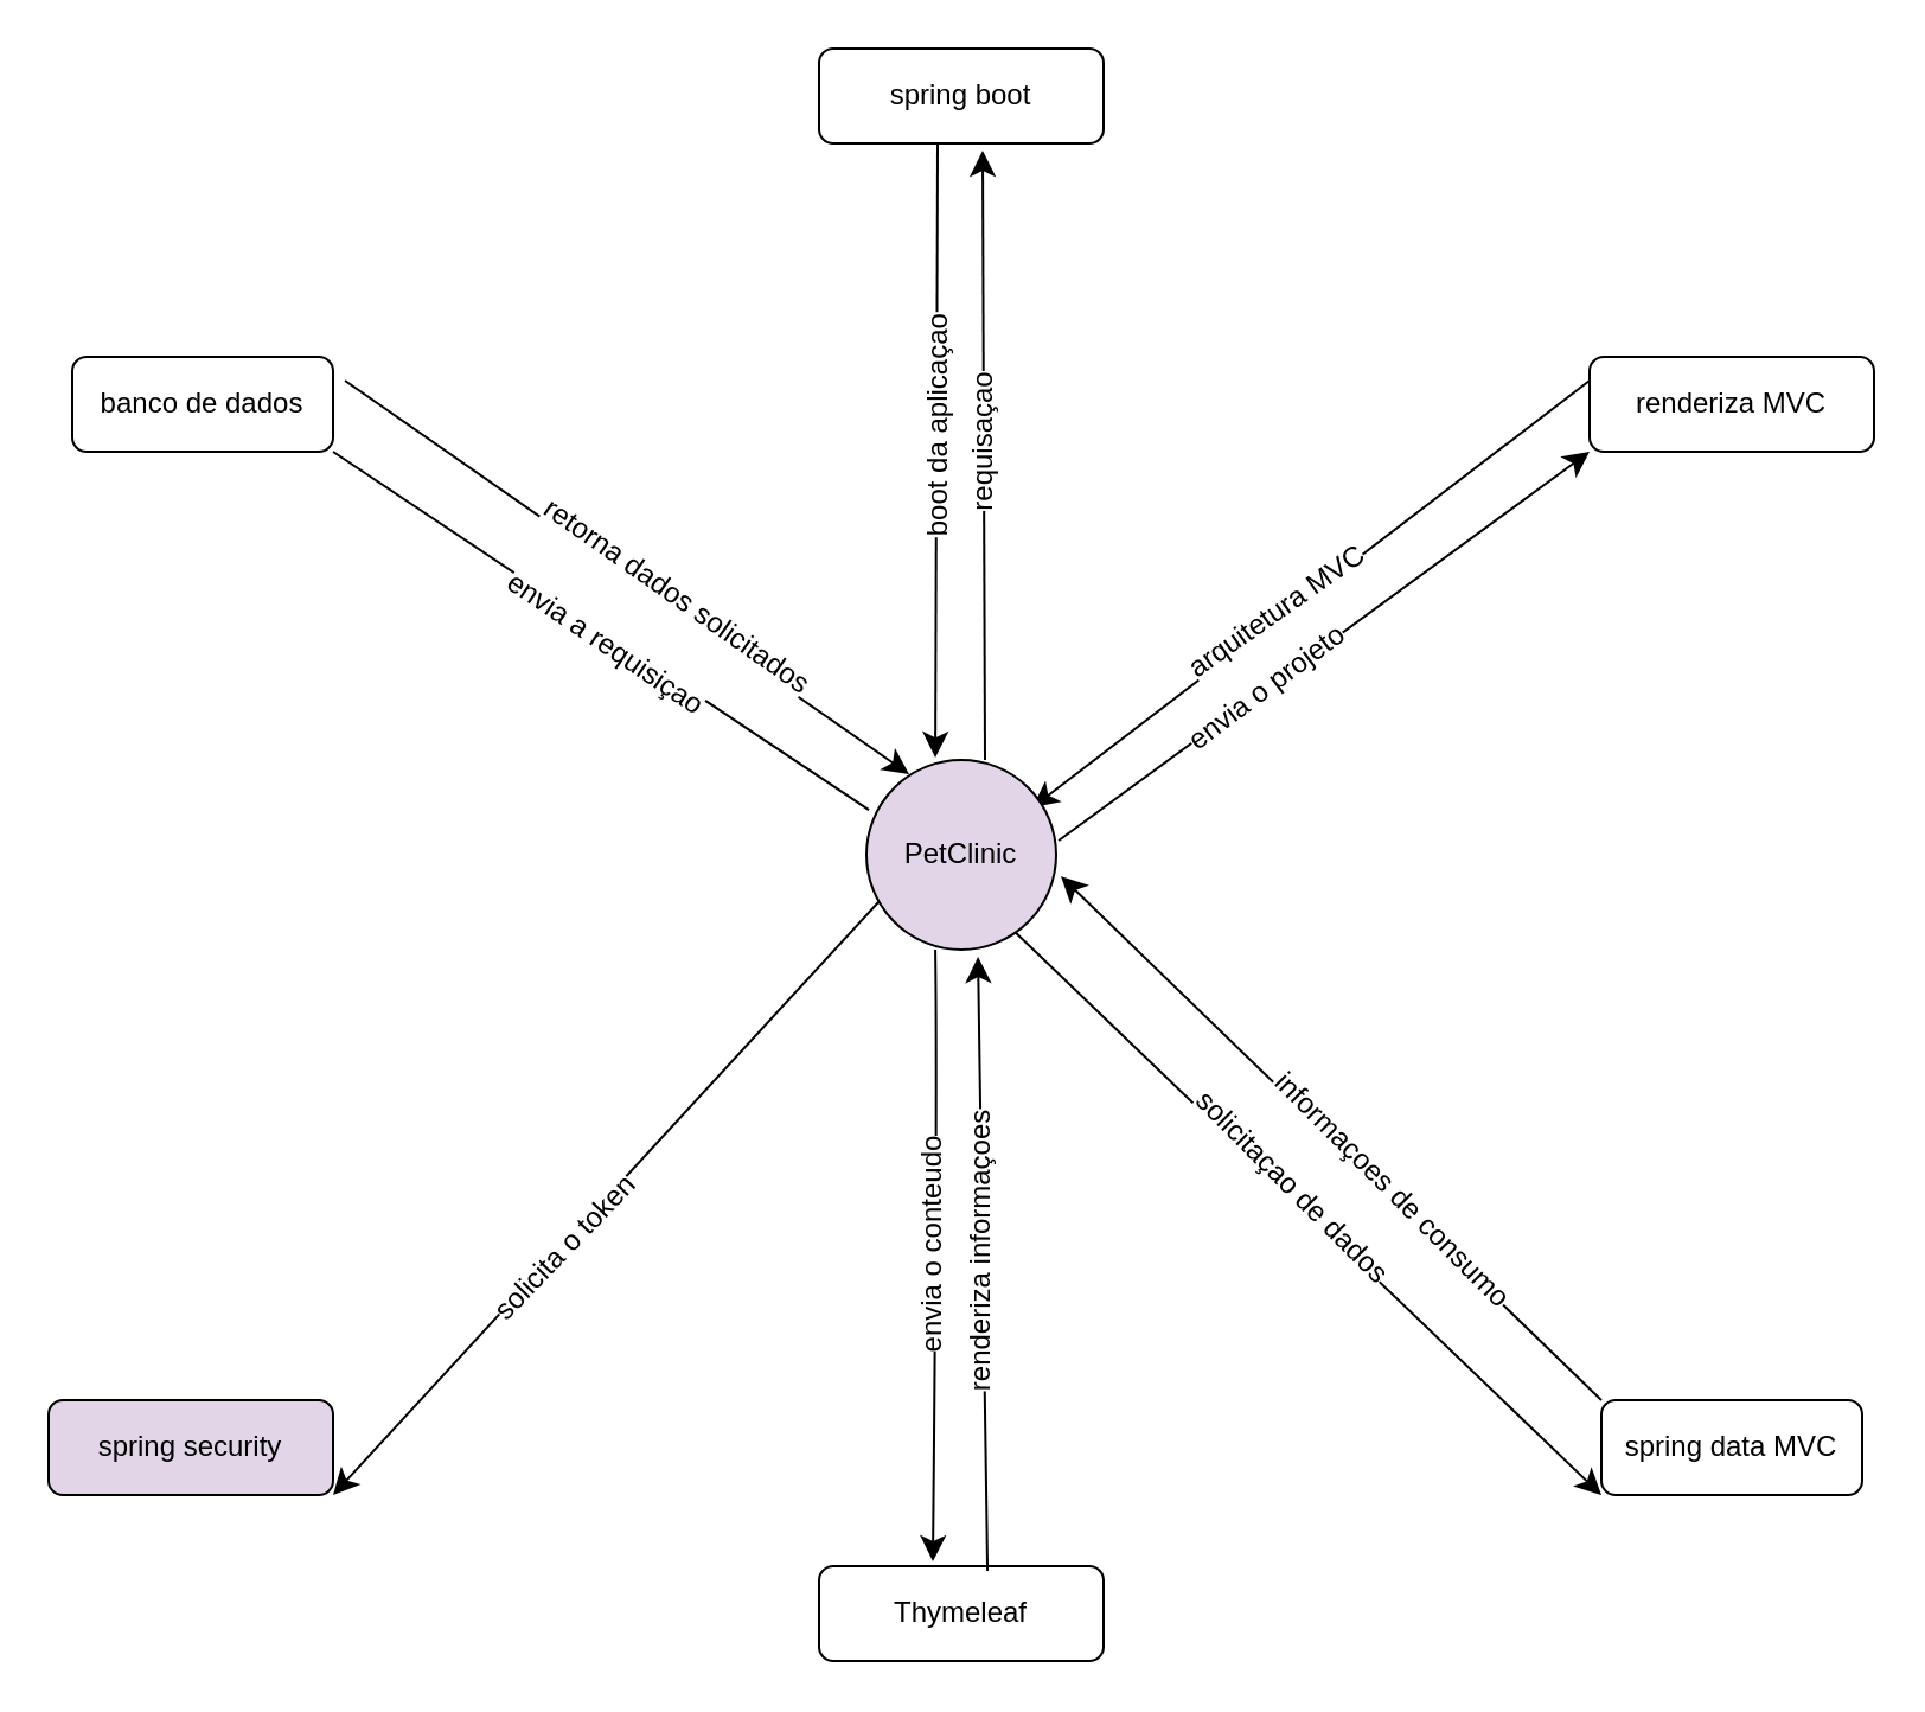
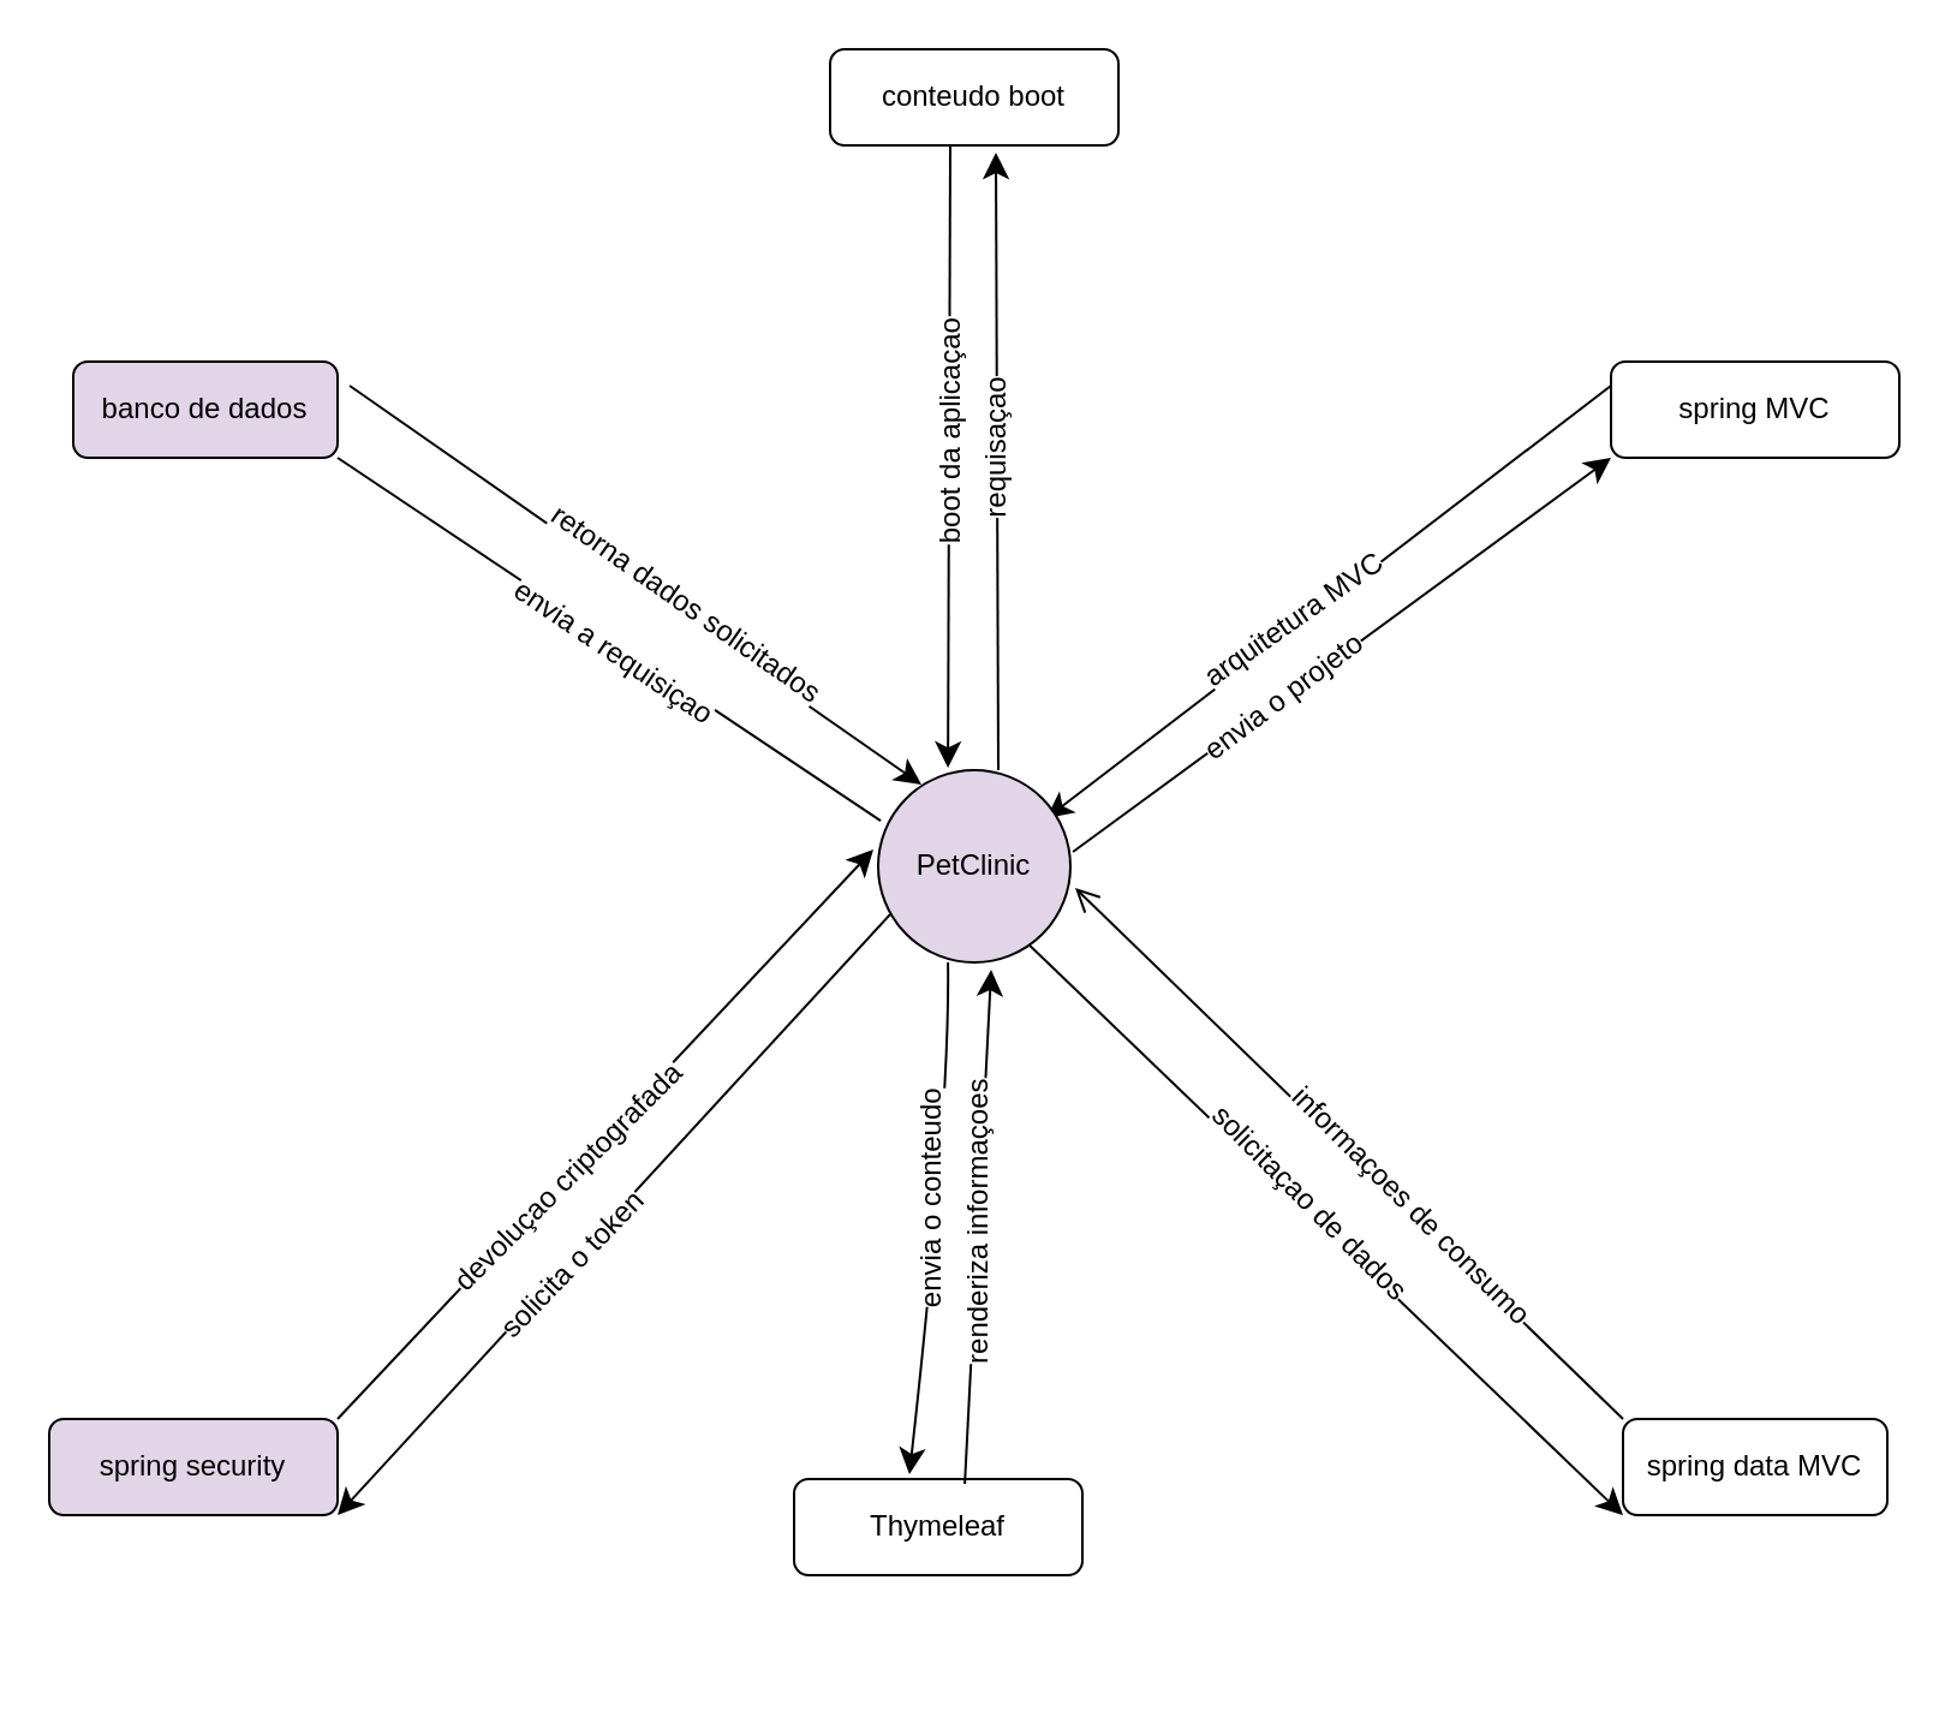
  <mxCell id="0" />
  <mxCell id="1" parent="0" />
  <mxCell id="2" style="edgeStyle=none;curved=1;rounded=0;orthogonalLoop=1;jettySize=auto;html=1;fontSize=12;startSize=8;endSize=8;entryX=0.363;entryY=-0.012;entryDx=0;entryDy=0;entryPerimeter=0;" edge="1" parent="1" target="32"><mxGeometry relative="1" as="geometry"><mxPoint x="395" y="60" as="sourcePoint" /><mxPoint x="395" y="330" as="targetPoint" /></mxGeometry></mxCell>
  <mxCell id="3" value="boot da aplicaçao" style="edgeLabel;html=1;align=center;verticalAlign=middle;resizable=0;points=[];fontSize=12;rotation=270;" vertex="1" connectable="0" parent="2"><mxGeometry x="-0.169" y="1" relative="1" as="geometry"><mxPoint x="-1" y="12" as="offset" /></mxGeometry></mxCell>
- <mxCell id="4" value="spring boot" style="rounded=1;whiteSpace=wrap;html=1;fontSize=12;glass=0;strokeWidth=1;shadow=0;" parent="1" vertex="1"><mxGeometry x="345" y="20" width="120" height="40" as="geometry" /></mxCell>
+ <mxCell id="4" value="conteudo boot" style="rounded=1;whiteSpace=wrap;html=1;fontSize=12;glass=0;strokeWidth=1;shadow=0;" parent="1" vertex="1"><mxGeometry x="345" y="20" width="120" height="40" as="geometry" /></mxCell>
  <mxCell id="5" value="" style="edgeStyle=none;curved=1;rounded=0;orthogonalLoop=1;jettySize=auto;html=1;fontSize=12;startSize=8;endSize=8;entryX=0;entryY=1;entryDx=0;entryDy=0;exitX=1.013;exitY=0.425;exitDx=0;exitDy=0;exitPerimeter=0;" edge="1" parent="1" source="32" target="15"><mxGeometry relative="1" as="geometry"><mxPoint x="445" y="380" as="sourcePoint" /><mxPoint x="585" y="360" as="targetPoint" /></mxGeometry></mxCell>
  <mxCell id="6" value="envia o projeto" style="edgeLabel;html=1;align=center;verticalAlign=middle;resizable=0;points=[];fontSize=12;rotation=-37;" vertex="1" connectable="0" parent="5"><mxGeometry x="-0.225" relative="1" as="geometry"><mxPoint as="offset" /></mxGeometry></mxCell>
  <mxCell id="7" style="edgeStyle=none;curved=1;rounded=0;orthogonalLoop=1;jettySize=auto;html=1;fontSize=12;startSize=8;endSize=8;entryX=1;entryY=1;entryDx=0;entryDy=0;" edge="1" parent="1" target="19"><mxGeometry relative="1" as="geometry"><mxPoint x="140" y="380" as="targetPoint" /><mxPoint x="370" y="380" as="sourcePoint" /></mxGeometry></mxCell>
  <mxCell id="8" value="solicita o token" style="edgeLabel;html=1;align=center;verticalAlign=middle;resizable=0;points=[];fontSize=12;rotation=-46;" vertex="1" connectable="0" parent="7"><mxGeometry x="0.183" y="5" relative="1" as="geometry"><mxPoint y="-5" as="offset" /></mxGeometry></mxCell>
  <mxCell id="9" style="edgeStyle=none;curved=1;rounded=0;orthogonalLoop=1;jettySize=auto;html=1;fontSize=12;startSize=8;endSize=8;entryX=1;entryY=1;entryDx=0;entryDy=0;exitX=0.013;exitY=0.263;exitDx=0;exitDy=0;exitPerimeter=0;endArrow=none;" edge="1" parent="1" source="32" target="28"><mxGeometry relative="1" as="geometry"><mxPoint x="75" y="120" as="targetPoint" /><mxPoint x="365" y="330" as="sourcePoint" /></mxGeometry></mxCell>
  <mxCell id="10" value="envia a requisiçao" style="edgeLabel;html=1;align=center;verticalAlign=middle;resizable=0;points=[];fontSize=12;rotation=34;" vertex="1" connectable="0" parent="9"><mxGeometry x="0.219" y="4" relative="1" as="geometry"><mxPoint x="29" y="18" as="offset" /></mxGeometry></mxCell>
  <mxCell id="11" style="edgeStyle=none;curved=1;rounded=0;orthogonalLoop=1;jettySize=auto;html=1;fontSize=12;startSize=8;endSize=8;entryX=0;entryY=1;entryDx=0;entryDy=0;" edge="1" parent="1" target="31"><mxGeometry relative="1" as="geometry"><mxPoint x="645" y="570" as="targetPoint" /><mxPoint x="425" y="390" as="sourcePoint" /></mxGeometry></mxCell>
  <mxCell id="12" value="solicitaçao de dados" style="edgeLabel;html=1;align=center;verticalAlign=middle;resizable=0;points=[];fontSize=12;rotation=45;" vertex="1" connectable="0" parent="11"><mxGeometry x="-0.379" y="4" relative="1" as="geometry"><mxPoint x="39" y="37" as="offset" /></mxGeometry></mxCell>
  <mxCell id="13" value="" style="edgeStyle=none;curved=1;rounded=0;orthogonalLoop=1;jettySize=auto;html=1;fontSize=12;startSize=8;endSize=8;exitX=0;exitY=0.25;exitDx=0;exitDy=0;" edge="1" parent="1" source="15"><mxGeometry relative="1" as="geometry"><mxPoint x="665" y="340" as="sourcePoint" /><mxPoint x="435" y="340" as="targetPoint" /></mxGeometry></mxCell>
  <mxCell id="14" value="arquitetura MVC" style="edgeLabel;html=1;align=center;verticalAlign=middle;resizable=0;points=[];fontSize=12;rotation=-35;" vertex="1" connectable="0" parent="13"><mxGeometry x="0.117" y="-3" relative="1" as="geometry"><mxPoint as="offset" /></mxGeometry></mxCell>
- <mxCell id="15" value="renderiza MVC" style="rounded=1;whiteSpace=wrap;html=1;fontSize=12;glass=0;strokeWidth=1;shadow=0;" parent="1" vertex="1"><mxGeometry x="670" width="120" height="40" as="geometry" y="150" /></mxCell>
- <mxCell id="16" value="Thymeleaf" style="rounded=1;whiteSpace=wrap;html=1;fontSize=12;glass=0;strokeWidth=1;shadow=0;" parent="1" vertex="1"><mxGeometry x="345" y="660" width="120" height="40" as="geometry" /></mxCell>
+ <mxCell id="15" value="spring MVC" style="rounded=1;whiteSpace=wrap;html=1;fontSize=12;glass=0;strokeWidth=1;shadow=0;" parent="1" vertex="1"><mxGeometry x="670" width="120" height="40" as="geometry" y="150" /></mxCell>
+ <mxCell id="16" value="Thymeleaf" style="rounded=1;whiteSpace=wrap;html=1;fontSize=12;glass=0;strokeWidth=1;shadow=0;" parent="1" vertex="1"><mxGeometry x="330" y="615" width="120" height="40" as="geometry" /></mxCell>
+ <mxCell id="17" style="edgeStyle=none;curved=1;rounded=0;orthogonalLoop=1;jettySize=auto;html=1;fontSize=12;startSize=8;endSize=8;entryX=-0.025;entryY=0.413;entryDx=0;entryDy=0;entryPerimeter=0;exitX=1;exitY=0;exitDx=0;exitDy=0;" edge="1" parent="1" source="19" target="32"><mxGeometry relative="1" as="geometry"><mxPoint x="355" y="340" as="targetPoint" /><mxPoint x="135" y="340" as="sourcePoint" /></mxGeometry></mxCell>
+ <mxCell id="18" value="devoluçao criptografada" style="edgeLabel;html=1;align=center;verticalAlign=middle;resizable=0;points=[];fontSize=12;rotation=-45;" vertex="1" connectable="0" parent="17"><mxGeometry x="-0.291" y="2" relative="1" as="geometry"><mxPoint x="18" y="-15" as="offset" /></mxGeometry></mxCell>
  <mxCell id="19" value="spring security" style="rounded=1;whiteSpace=wrap;html=1;fontSize=12;glass=0;strokeWidth=1;shadow=0;fillColor=#e1d5e7;" parent="1" vertex="1"><mxGeometry x="20" y="590" width="120" height="40" as="geometry" /></mxCell>
  <mxCell id="20" style="edgeStyle=none;curved=1;rounded=0;orthogonalLoop=1;jettySize=auto;html=1;fontSize=12;startSize=8;endSize=8;entryX=0.575;entryY=1.075;entryDx=0;entryDy=0;entryPerimeter=0;" edge="1" parent="1" target="4"><mxGeometry relative="1" as="geometry"><mxPoint x="415" y="320" as="sourcePoint" /><mxPoint x="415" y="70" as="targetPoint" /></mxGeometry></mxCell>
  <mxCell id="21" value="requisaçao" style="edgeLabel;html=1;align=center;verticalAlign=middle;resizable=0;points=[];fontSize=12;rotation=270;" vertex="1" connectable="0" parent="20"><mxGeometry x="0.035" y="1" relative="1" as="geometry"><mxPoint as="offset" /></mxGeometry></mxCell>
  <mxCell id="22" style="edgeStyle=none;curved=1;rounded=0;orthogonalLoop=1;jettySize=auto;html=1;entryX=0.588;entryY=1.038;entryDx=0;entryDy=0;entryPerimeter=0;fontSize=12;startSize=8;endSize=8;exitX=0.592;exitY=0.05;exitDx=0;exitDy=0;exitPerimeter=0;" edge="1" parent="1" source="16" target="32"><mxGeometry relative="1" as="geometry"><mxPoint x="415" y="650" as="sourcePoint" /><mxPoint x="415" y="387.04" as="targetPoint" /></mxGeometry></mxCell>
  <mxCell id="23" value="renderiza informaçoes" style="edgeLabel;html=1;align=center;verticalAlign=middle;resizable=0;points=[];fontSize=12;rotation=270;" vertex="1" connectable="0" parent="22"><mxGeometry x="0.159" y="-1" relative="1" as="geometry"><mxPoint x="-2" y="16" as="offset" /></mxGeometry></mxCell>
  <mxCell id="24" style="edgeStyle=none;curved=1;rounded=0;orthogonalLoop=1;jettySize=auto;html=1;entryX=0.4;entryY=-0.05;entryDx=0;entryDy=0;entryPerimeter=0;fontSize=12;startSize=8;endSize=8;exitX=0.363;exitY=1;exitDx=0;exitDy=0;exitPerimeter=0;" edge="1" parent="1" source="32" target="16"><mxGeometry relative="1" as="geometry"><mxPoint x="395" y="390" as="sourcePoint" /><Array as="points"><mxPoint x="395" y="460" /></Array></mxGeometry></mxCell>
  <mxCell id="25" value="envia o conteudo" style="edgeLabel;html=1;align=center;verticalAlign=middle;resizable=0;points=[];fontSize=12;rotation=270;" vertex="1" connectable="0" parent="24"><mxGeometry x="0.189" y="-3" relative="1" as="geometry"><mxPoint x="2" y="-27" as="offset" /></mxGeometry></mxCell>
  <mxCell id="26" style="edgeStyle=none;curved=1;rounded=0;orthogonalLoop=1;jettySize=auto;html=1;fontSize=12;startSize=8;endSize=8;entryX=0.225;entryY=0.075;entryDx=0;entryDy=0;entryPerimeter=0;" edge="1" parent="1" target="32"><mxGeometry relative="1" as="geometry"><mxPoint x="385" y="320" as="targetPoint" /><mxPoint x="145" y="160" as="sourcePoint" /></mxGeometry></mxCell>
  <mxCell id="27" value="retorna dados solicitados" style="edgeLabel;html=1;align=center;verticalAlign=middle;resizable=0;points=[];fontSize=12;rotation=35;" vertex="1" connectable="0" parent="26"><mxGeometry x="-0.222" y="4" relative="1" as="geometry"><mxPoint x="45" y="29" as="offset" /></mxGeometry></mxCell>
- <mxCell id="28" value="banco de dados" style="rounded=1;whiteSpace=wrap;html=1;" vertex="1" parent="1"><mxGeometry x="30" width="110" height="40" as="geometry" y="150" /></mxCell>
- <mxCell id="29" style="edgeStyle=none;curved=1;rounded=0;orthogonalLoop=1;jettySize=auto;html=1;fontSize=12;startSize=8;endSize=8;exitX=0;exitY=0;exitDx=0;exitDy=0;entryX=1.025;entryY=0.613;entryDx=0;entryDy=0;entryPerimeter=0;" edge="1" parent="1" source="31" target="32"><mxGeometry relative="1" as="geometry"><mxPoint x="675" y="600" as="sourcePoint" /><mxPoint x="445" y="377" as="targetPoint" /></mxGeometry></mxCell>
+ <mxCell id="28" value="banco de dados" style="rounded=1;whiteSpace=wrap;html=1;fillColor=#e1d5e7;" vertex="1" parent="1"><mxGeometry x="30" width="110" height="40" as="geometry" y="150" /></mxCell>
+ <mxCell id="29" style="edgeStyle=none;curved=1;rounded=0;orthogonalLoop=1;jettySize=auto;html=1;fontSize=12;startSize=8;endSize=8;exitX=0;exitY=0;exitDx=0;exitDy=0;entryX=1.025;entryY=0.613;entryDx=0;entryDy=0;entryPerimeter=0;endArrow=open;" edge="1" parent="1" source="31" target="32"><mxGeometry relative="1" as="geometry"><mxPoint x="675" y="600" as="sourcePoint" /><mxPoint x="445" y="377" as="targetPoint" /></mxGeometry></mxCell>
  <mxCell id="30" value="informaçoes de consumo" style="edgeLabel;html=1;align=center;verticalAlign=middle;resizable=0;points=[];fontSize=12;rotation=45;" vertex="1" connectable="0" parent="29"><mxGeometry x="0.567" y="-2" relative="1" as="geometry"><mxPoint x="89" y="85" as="offset" /></mxGeometry></mxCell>
  <mxCell id="31" value="spring data MVC" style="rounded=1;whiteSpace=wrap;html=1;" vertex="1" parent="1"><mxGeometry x="675" y="590" width="110" height="40" as="geometry" /></mxCell>
  <mxCell id="32" value="PetClinic" style="ellipse;whiteSpace=wrap;html=1;fillColor=#e1d5e7;" vertex="1" parent="1"><mxGeometry x="365" y="320" width="80" height="80" as="geometry" /></mxCell>
